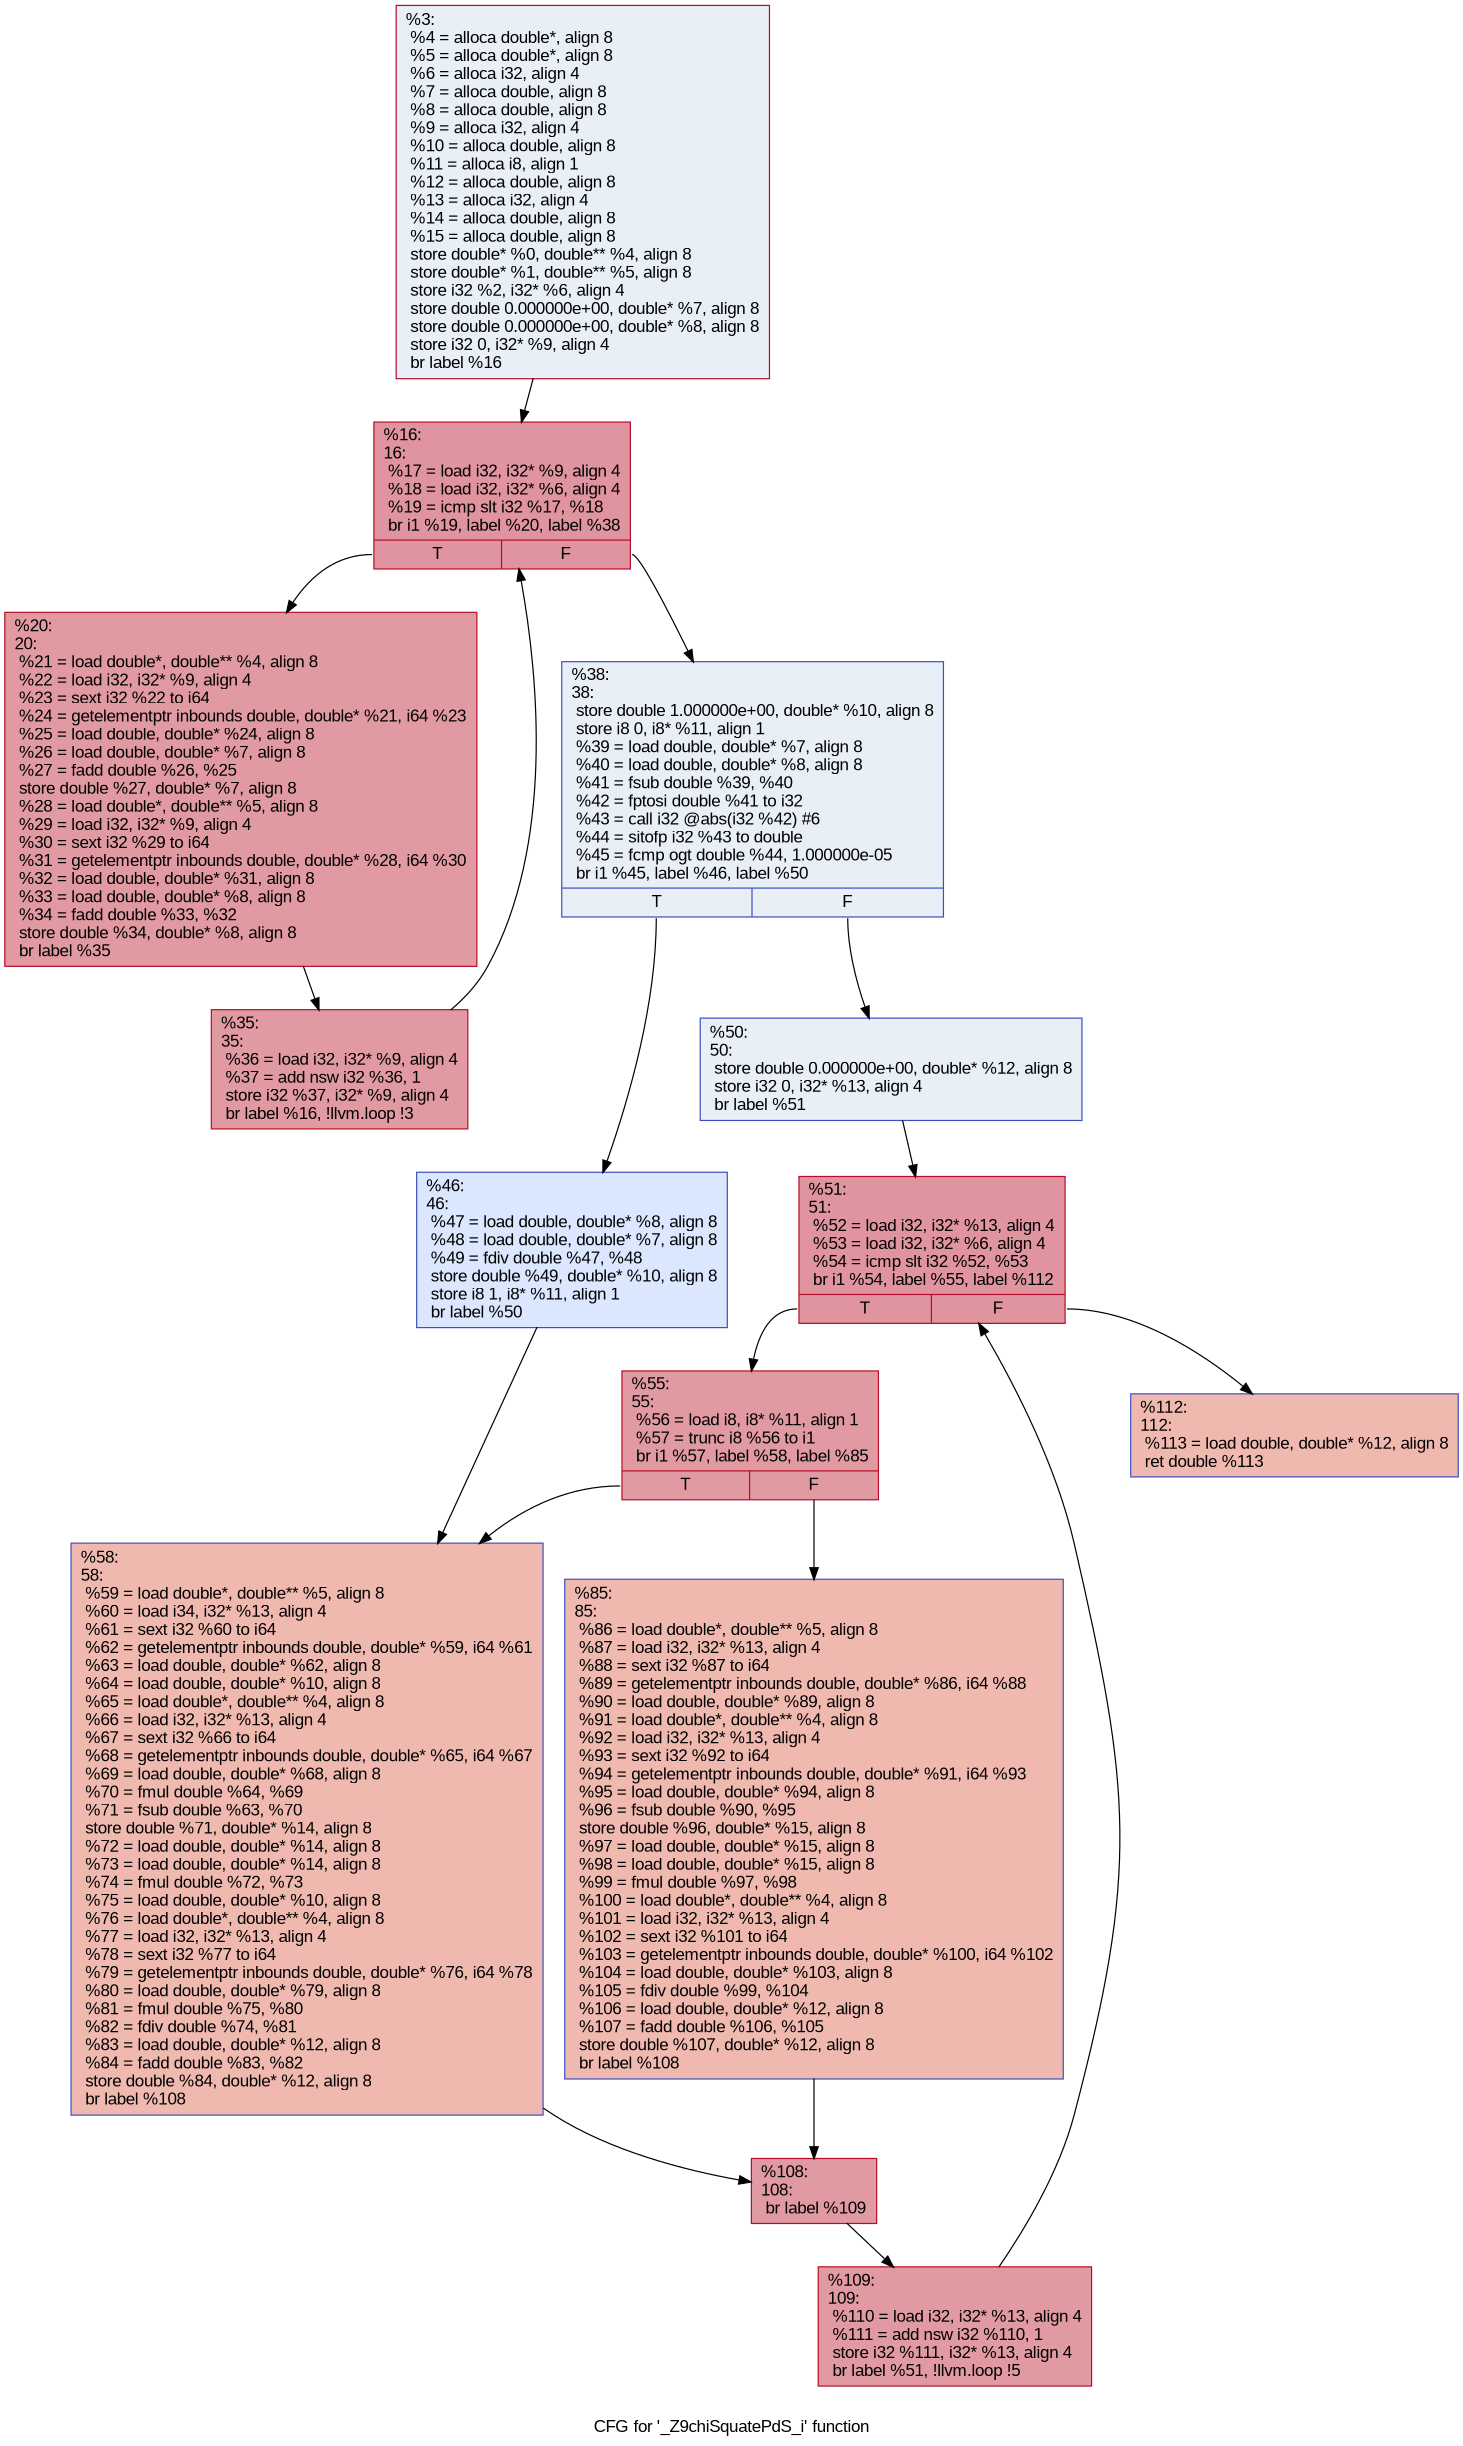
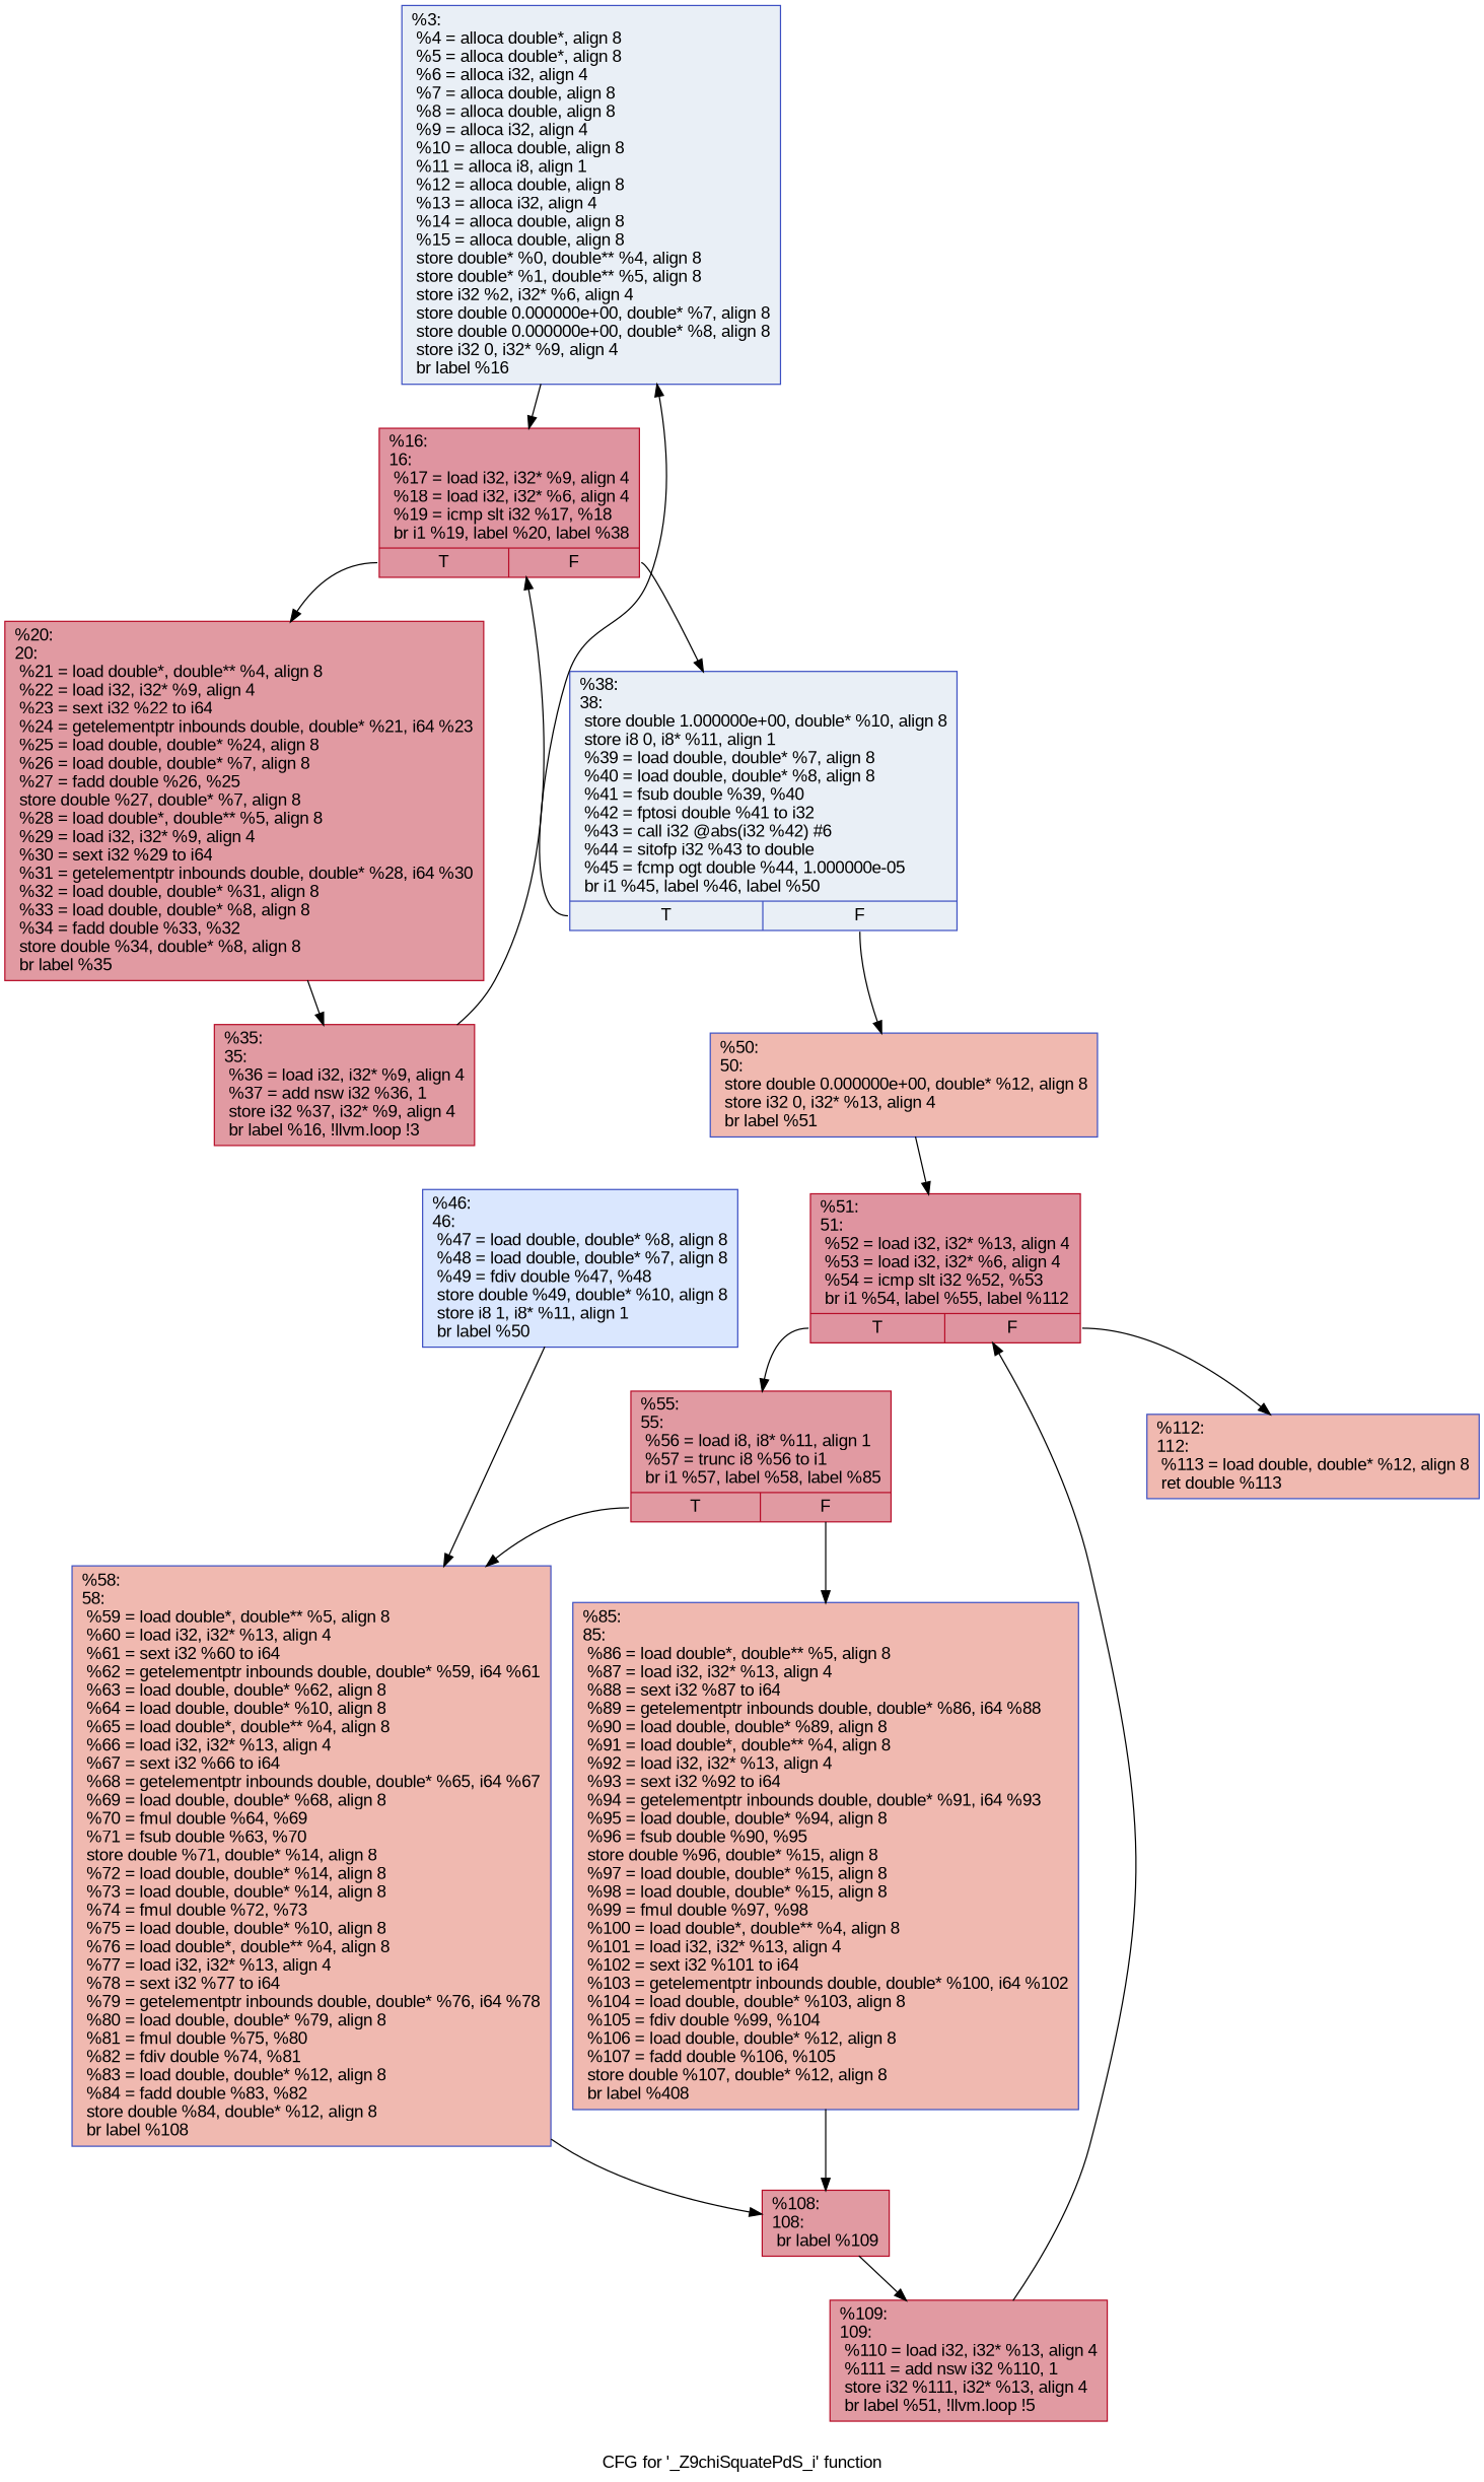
  digraph {
    fontname="Liberation Sans"
    label="CFG for '_Z9chiSquatePdS_i' function"
    node [color="#3d50c3ff" fillcolor="#bb1b2c70" fontname="Liberation Sans" shape=record style=filled]
    edge [fontname="Liberation Sans"]
-   n1 [color="#b70d28ff" fillcolor="#cedaeb70" label="{%3:\l  %4 = alloca double*, align 8\l  %5 = alloca double*, align 8\l  %6 = alloca i32, align 4\l  %7 = alloca double, align 8\l  %8 = alloca double, align 8\l  %9 = alloca i32, align 4\l  %10 = alloca double, align 8\l  %11 = alloca i8, align 1\l  %12 = alloca double, align 8\l  %13 = alloca i32, align 4\l  %14 = alloca double, align 8\l  %15 = alloca double, align 8\l  store double* %0, double** %4, align 8\l  store double* %1, double** %5, align 8\l  store i32 %2, i32* %6, align 4\l  store double 0.000000e+00, double* %7, align 8\l  store double 0.000000e+00, double* %8, align 8\l  store i32 0, i32* %9, align 4\l  br label %16\l}"]
+   n1 [fillcolor="#cedaeb70" label="{%3:\l  %4 = alloca double*, align 8\l  %5 = alloca double*, align 8\l  %6 = alloca i32, align 4\l  %7 = alloca double, align 8\l  %8 = alloca double, align 8\l  %9 = alloca i32, align 4\l  %10 = alloca double, align 8\l  %11 = alloca i8, align 1\l  %12 = alloca double, align 8\l  %13 = alloca i32, align 4\l  %14 = alloca double, align 8\l  %15 = alloca double, align 8\l  store double* %0, double** %4, align 8\l  store double* %1, double** %5, align 8\l  store i32 %2, i32* %6, align 4\l  store double 0.000000e+00, double* %7, align 8\l  store double 0.000000e+00, double* %8, align 8\l  store i32 0, i32* %9, align 4\l  br label %16\l}"]
    n2 [color="#b70d28ff" fillcolor="#b70d2870" label="{%16:\l16:                                               \l  %17 = load i32, i32* %9, align 4\l  %18 = load i32, i32* %6, align 4\l  %19 = icmp slt i32 %17, %18\l  br i1 %19, label %20, label %38\l|{<s0>T|<s1>F}}"]
    n3 [color="#b70d28ff" label="{%20:\l20:                                               \l  %21 = load double*, double** %4, align 8\l  %22 = load i32, i32* %9, align 4\l  %23 = sext i32 %22 to i64\l  %24 = getelementptr inbounds double, double* %21, i64 %23\l  %25 = load double, double* %24, align 8\l  %26 = load double, double* %7, align 8\l  %27 = fadd double %26, %25\l  store double %27, double* %7, align 8\l  %28 = load double*, double** %5, align 8\l  %29 = load i32, i32* %9, align 4\l  %30 = sext i32 %29 to i64\l  %31 = getelementptr inbounds double, double* %28, i64 %30\l  %32 = load double, double* %31, align 8\l  %33 = load double, double* %8, align 8\l  %34 = fadd double %33, %32\l  store double %34, double* %8, align 8\l  br label %35\l}"]
    n4 [fillcolor="#cedaeb70" label="{%38:\l38:                                               \l  store double 1.000000e+00, double* %10, align 8\l  store i8 0, i8* %11, align 1\l  %39 = load double, double* %7, align 8\l  %40 = load double, double* %8, align 8\l  %41 = fsub double %39, %40\l  %42 = fptosi double %41 to i32\l  %43 = call i32 @abs(i32 %42) #6\l  %44 = sitofp i32 %43 to double\l  %45 = fcmp ogt double %44, 1.000000e-05\l  br i1 %45, label %46, label %50\l|{<s0>T|<s1>F}}"]
    n5 [color="#b70d28ff" label="{%35:\l35:                                               \l  %36 = load i32, i32* %9, align 4\l  %37 = add nsw i32 %36, 1\l  store i32 %37, i32* %9, align 4\l  br label %16, !llvm.loop !3\l}"]
    n6 [fillcolor="#abc8fd70" label="{%46:\l46:                                               \l  %47 = load double, double* %8, align 8\l  %48 = load double, double* %7, align 8\l  %49 = fdiv double %47, %48\l  store double %49, double* %10, align 8\l  store i8 1, i8* %11, align 1\l  br label %50\l}"]
-   n7 [fillcolor="#cedaeb70" label="{%50:\l50:                                               \l  store double 0.000000e+00, double* %12, align 8\l  store i32 0, i32* %13, align 4\l  br label %51\l}"]
-   n8 [fillcolor="#de614d70" label="{%58:\l58:                                               \l  %59 = load double*, double** %5, align 8\l  %60 = load i34, i32* %13, align 4\l  %61 = sext i32 %60 to i64\l  %62 = getelementptr inbounds double, double* %59, i64 %61\l  %63 = load double, double* %62, align 8\l  %64 = load double, double* %10, align 8\l  %65 = load double*, double** %4, align 8\l  %66 = load i32, i32* %13, align 4\l  %67 = sext i32 %66 to i64\l  %68 = getelementptr inbounds double, double* %65, i64 %67\l  %69 = load double, double* %68, align 8\l  %70 = fmul double %64, %69\l  %71 = fsub double %63, %70\l  store double %71, double* %14, align 8\l  %72 = load double, double* %14, align 8\l  %73 = load double, double* %14, align 8\l  %74 = fmul double %72, %73\l  %75 = load double, double* %10, align 8\l  %76 = load double*, double** %4, align 8\l  %77 = load i32, i32* %13, align 4\l  %78 = sext i32 %77 to i64\l  %79 = getelementptr inbounds double, double* %76, i64 %78\l  %80 = load double, double* %79, align 8\l  %81 = fmul double %75, %80\l  %82 = fdiv double %74, %81\l  %83 = load double, double* %12, align 8\l  %84 = fadd double %83, %82\l  store double %84, double* %12, align 8\l  br label %108\l}"]
+   n7 [fillcolor="#de614d70" label="{%50:\l50:                                               \l  store double 0.000000e+00, double* %12, align 8\l  store i32 0, i32* %13, align 4\l  br label %51\l}"]
+   n8 [fillcolor="#de614d70" label="{%58:\l58:                                               \l  %59 = load double*, double** %5, align 8\l  %60 = load i32, i32* %13, align 4\l  %61 = sext i32 %60 to i64\l  %62 = getelementptr inbounds double, double* %59, i64 %61\l  %63 = load double, double* %62, align 8\l  %64 = load double, double* %10, align 8\l  %65 = load double*, double** %4, align 8\l  %66 = load i32, i32* %13, align 4\l  %67 = sext i32 %66 to i64\l  %68 = getelementptr inbounds double, double* %65, i64 %67\l  %69 = load double, double* %68, align 8\l  %70 = fmul double %64, %69\l  %71 = fsub double %63, %70\l  store double %71, double* %14, align 8\l  %72 = load double, double* %14, align 8\l  %73 = load double, double* %14, align 8\l  %74 = fmul double %72, %73\l  %75 = load double, double* %10, align 8\l  %76 = load double*, double** %4, align 8\l  %77 = load i32, i32* %13, align 4\l  %78 = sext i32 %77 to i64\l  %79 = getelementptr inbounds double, double* %76, i64 %78\l  %80 = load double, double* %79, align 8\l  %81 = fmul double %75, %80\l  %82 = fdiv double %74, %81\l  %83 = load double, double* %12, align 8\l  %84 = fadd double %83, %82\l  store double %84, double* %12, align 8\l  br label %108\l}"]
    n9 [color="#b70d28ff" fillcolor="#b70d2870" label="{%51:\l51:                                               \l  %52 = load i32, i32* %13, align 4\l  %53 = load i32, i32* %6, align 4\l  %54 = icmp slt i32 %52, %53\l  br i1 %54, label %55, label %112\l|{<s0>T|<s1>F}}"]
    n10 [color="#b70d28ff" label="{%55:\l55:                                               \l  %56 = load i8, i8* %11, align 1\l  %57 = trunc i8 %56 to i1\l  br i1 %57, label %58, label %85\l|{<s0>T|<s1>F}}"]
    n11 [fillcolor="#de614d70" label="{%112:\l112:                                              \l  %113 = load double, double* %12, align 8\l  ret double %113\l}"]
-   n12 [fillcolor="#de614d70" label="{%85:\l85:                                               \l  %86 = load double*, double** %5, align 8\l  %87 = load i32, i32* %13, align 4\l  %88 = sext i32 %87 to i64\l  %89 = getelementptr inbounds double, double* %86, i64 %88\l  %90 = load double, double* %89, align 8\l  %91 = load double*, double** %4, align 8\l  %92 = load i32, i32* %13, align 4\l  %93 = sext i32 %92 to i64\l  %94 = getelementptr inbounds double, double* %91, i64 %93\l  %95 = load double, double* %94, align 8\l  %96 = fsub double %90, %95\l  store double %96, double* %15, align 8\l  %97 = load double, double* %15, align 8\l  %98 = load double, double* %15, align 8\l  %99 = fmul double %97, %98\l  %100 = load double*, double** %4, align 8\l  %101 = load i32, i32* %13, align 4\l  %102 = sext i32 %101 to i64\l  %103 = getelementptr inbounds double, double* %100, i64 %102\l  %104 = load double, double* %103, align 8\l  %105 = fdiv double %99, %104\l  %106 = load double, double* %12, align 8\l  %107 = fadd double %106, %105\l  store double %107, double* %12, align 8\l  br label %108\l}"]
+   n12 [fillcolor="#de614d70" label="{%85:\l85:                                               \l  %86 = load double*, double** %5, align 8\l  %87 = load i32, i32* %13, align 4\l  %88 = sext i32 %87 to i64\l  %89 = getelementptr inbounds double, double* %86, i64 %88\l  %90 = load double, double* %89, align 8\l  %91 = load double*, double** %4, align 8\l  %92 = load i32, i32* %13, align 4\l  %93 = sext i32 %92 to i64\l  %94 = getelementptr inbounds double, double* %91, i64 %93\l  %95 = load double, double* %94, align 8\l  %96 = fsub double %90, %95\l  store double %96, double* %15, align 8\l  %97 = load double, double* %15, align 8\l  %98 = load double, double* %15, align 8\l  %99 = fmul double %97, %98\l  %100 = load double*, double** %4, align 8\l  %101 = load i32, i32* %13, align 4\l  %102 = sext i32 %101 to i64\l  %103 = getelementptr inbounds double, double* %100, i64 %102\l  %104 = load double, double* %103, align 8\l  %105 = fdiv double %99, %104\l  %106 = load double, double* %12, align 8\l  %107 = fadd double %106, %105\l  store double %107, double* %12, align 8\l  br label %408\l}"]
    n13 [color="#b70d28ff" label="{%108:\l108:                                              \l  br label %109\l}"]
    n14 [color="#b70d28ff" label="{%109:\l109:                                              \l  %110 = load i32, i32* %13, align 4\l  %111 = add nsw i32 %110, 1\l  store i32 %111, i32* %13, align 4\l  br label %51, !llvm.loop !5\l}"]
    n1 -> n2
    n2 -> n3 [tailport=s0]
    n2 -> n4 [tailport=s1]
    n3 -> n5
-   n4 -> n6 [tailport=s0]
+   n4 -> n1 [tailport=s0]
    n4 -> n7 [tailport=s1]
    n5 -> n2
    n6 -> n8
    n7 -> n9
    n8 -> n13
    n9 -> n10 [tailport=s0]
    n9 -> n11 [tailport=s1]
    n10 -> n8 [tailport=s0]
    n10 -> n12 [tailport=s1]
    n12 -> n13
    n13 -> n14
    n14 -> n9
  }
